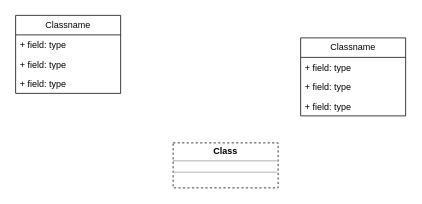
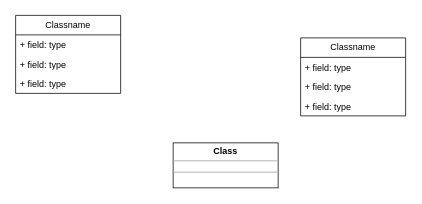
  <mxCell id="0" />
  <mxCell id="1" parent="0" />
  <mxCell id="2" value="Classname" style="swimlane;fontStyle=0;childLayout=stackLayout;horizontal=1;startSize=26;fillColor=none;horizontalStack=0;resizeParent=1;resizeParentMax=0;resizeLast=0;collapsible=1;marginBottom=0;whiteSpace=wrap;html=1;" vertex="1" parent="1"><mxGeometry x="400" y="50" width="140" height="104" as="geometry" /></mxCell>
  <mxCell id="3" value="+ field: type" style="text;strokeColor=none;fillColor=none;align=left;verticalAlign=top;spacingLeft=4;spacingRight=4;overflow=hidden;rotatable=0;points=[[0,0.5],[1,0.5]];portConstraint=eastwest;whiteSpace=wrap;html=1;" vertex="1" parent="2"><mxGeometry y="26" width="140" height="26" as="geometry" /></mxCell>
  <mxCell id="4" value="+ field: type" style="text;strokeColor=none;fillColor=none;align=left;verticalAlign=top;spacingLeft=4;spacingRight=4;overflow=hidden;rotatable=0;points=[[0,0.5],[1,0.5]];portConstraint=eastwest;whiteSpace=wrap;html=1;" vertex="1" parent="2"><mxGeometry y="52" width="140" height="26" as="geometry" /></mxCell>
  <mxCell id="5" value="+ field: type" style="text;strokeColor=none;fillColor=none;align=left;verticalAlign=top;spacingLeft=4;spacingRight=4;overflow=hidden;rotatable=0;points=[[0,0.5],[1,0.5]];portConstraint=eastwest;whiteSpace=wrap;html=1;" vertex="1" parent="2"><mxGeometry y="78" width="140" height="26" as="geometry" /></mxCell>
  <mxCell id="6" value="Classname" style="swimlane;fontStyle=0;childLayout=stackLayout;horizontal=1;startSize=26;fillColor=none;horizontalStack=0;resizeParent=1;resizeParentMax=0;resizeLast=0;collapsible=1;marginBottom=0;whiteSpace=wrap;html=1;" vertex="1" parent="1"><mxGeometry x="20" y="20" width="140" height="104" as="geometry" /></mxCell>
  <mxCell id="7" value="+ field: type" style="text;strokeColor=none;fillColor=none;align=left;verticalAlign=top;spacingLeft=4;spacingRight=4;overflow=hidden;rotatable=0;points=[[0,0.5],[1,0.5]];portConstraint=eastwest;whiteSpace=wrap;html=1;" vertex="1" parent="6"><mxGeometry y="26" width="140" height="26" as="geometry" /></mxCell>
  <mxCell id="8" value="+ field: type" style="text;strokeColor=none;fillColor=none;align=left;verticalAlign=top;spacingLeft=4;spacingRight=4;overflow=hidden;rotatable=0;points=[[0,0.5],[1,0.5]];portConstraint=eastwest;whiteSpace=wrap;html=1;" vertex="1" parent="6"><mxGeometry y="52" width="140" height="26" as="geometry" /></mxCell>
  <mxCell id="9" value="+ field: type" style="text;strokeColor=none;fillColor=none;align=left;verticalAlign=top;spacingLeft=4;spacingRight=4;overflow=hidden;rotatable=0;points=[[0,0.5],[1,0.5]];portConstraint=eastwest;whiteSpace=wrap;html=1;" vertex="1" parent="6"><mxGeometry y="78" width="140" height="26" as="geometry" /></mxCell>
- <mxCell id="10" value="&lt;p style=&quot;margin:0px;margin-top:4px;text-align:center;&quot;&gt;&lt;b&gt;Class&lt;/b&gt;&lt;/p&gt;&lt;hr size=&quot;1&quot;/&gt;&lt;div style=&quot;height:2px;&quot;&gt;&lt;/div&gt;&lt;hr size=&quot;1&quot;/&gt;&lt;div style=&quot;height:2px;&quot;&gt;&lt;/div&gt;" style="verticalAlign=top;align=left;overflow=fill;fontSize=12;fontFamily=Helvetica;html=1;whiteSpace=wrap;dashed=1;" vertex="1" parent="1"><mxGeometry x="230" y="190" width="140" height="60" as="geometry" /></mxCell>
+ <mxCell id="10" value="&lt;p style=&quot;margin:0px;margin-top:4px;text-align:center;&quot;&gt;&lt;b&gt;Class&lt;/b&gt;&lt;/p&gt;&lt;hr size=&quot;1&quot;/&gt;&lt;div style=&quot;height:2px;&quot;&gt;&lt;/div&gt;&lt;hr size=&quot;1&quot;/&gt;&lt;div style=&quot;height:2px;&quot;&gt;&lt;/div&gt;" style="verticalAlign=top;align=left;overflow=fill;fontSize=12;fontFamily=Helvetica;html=1;whiteSpace=wrap;" vertex="1" parent="1"><mxGeometry x="230" y="190" width="140" height="60" as="geometry" /></mxCell>
